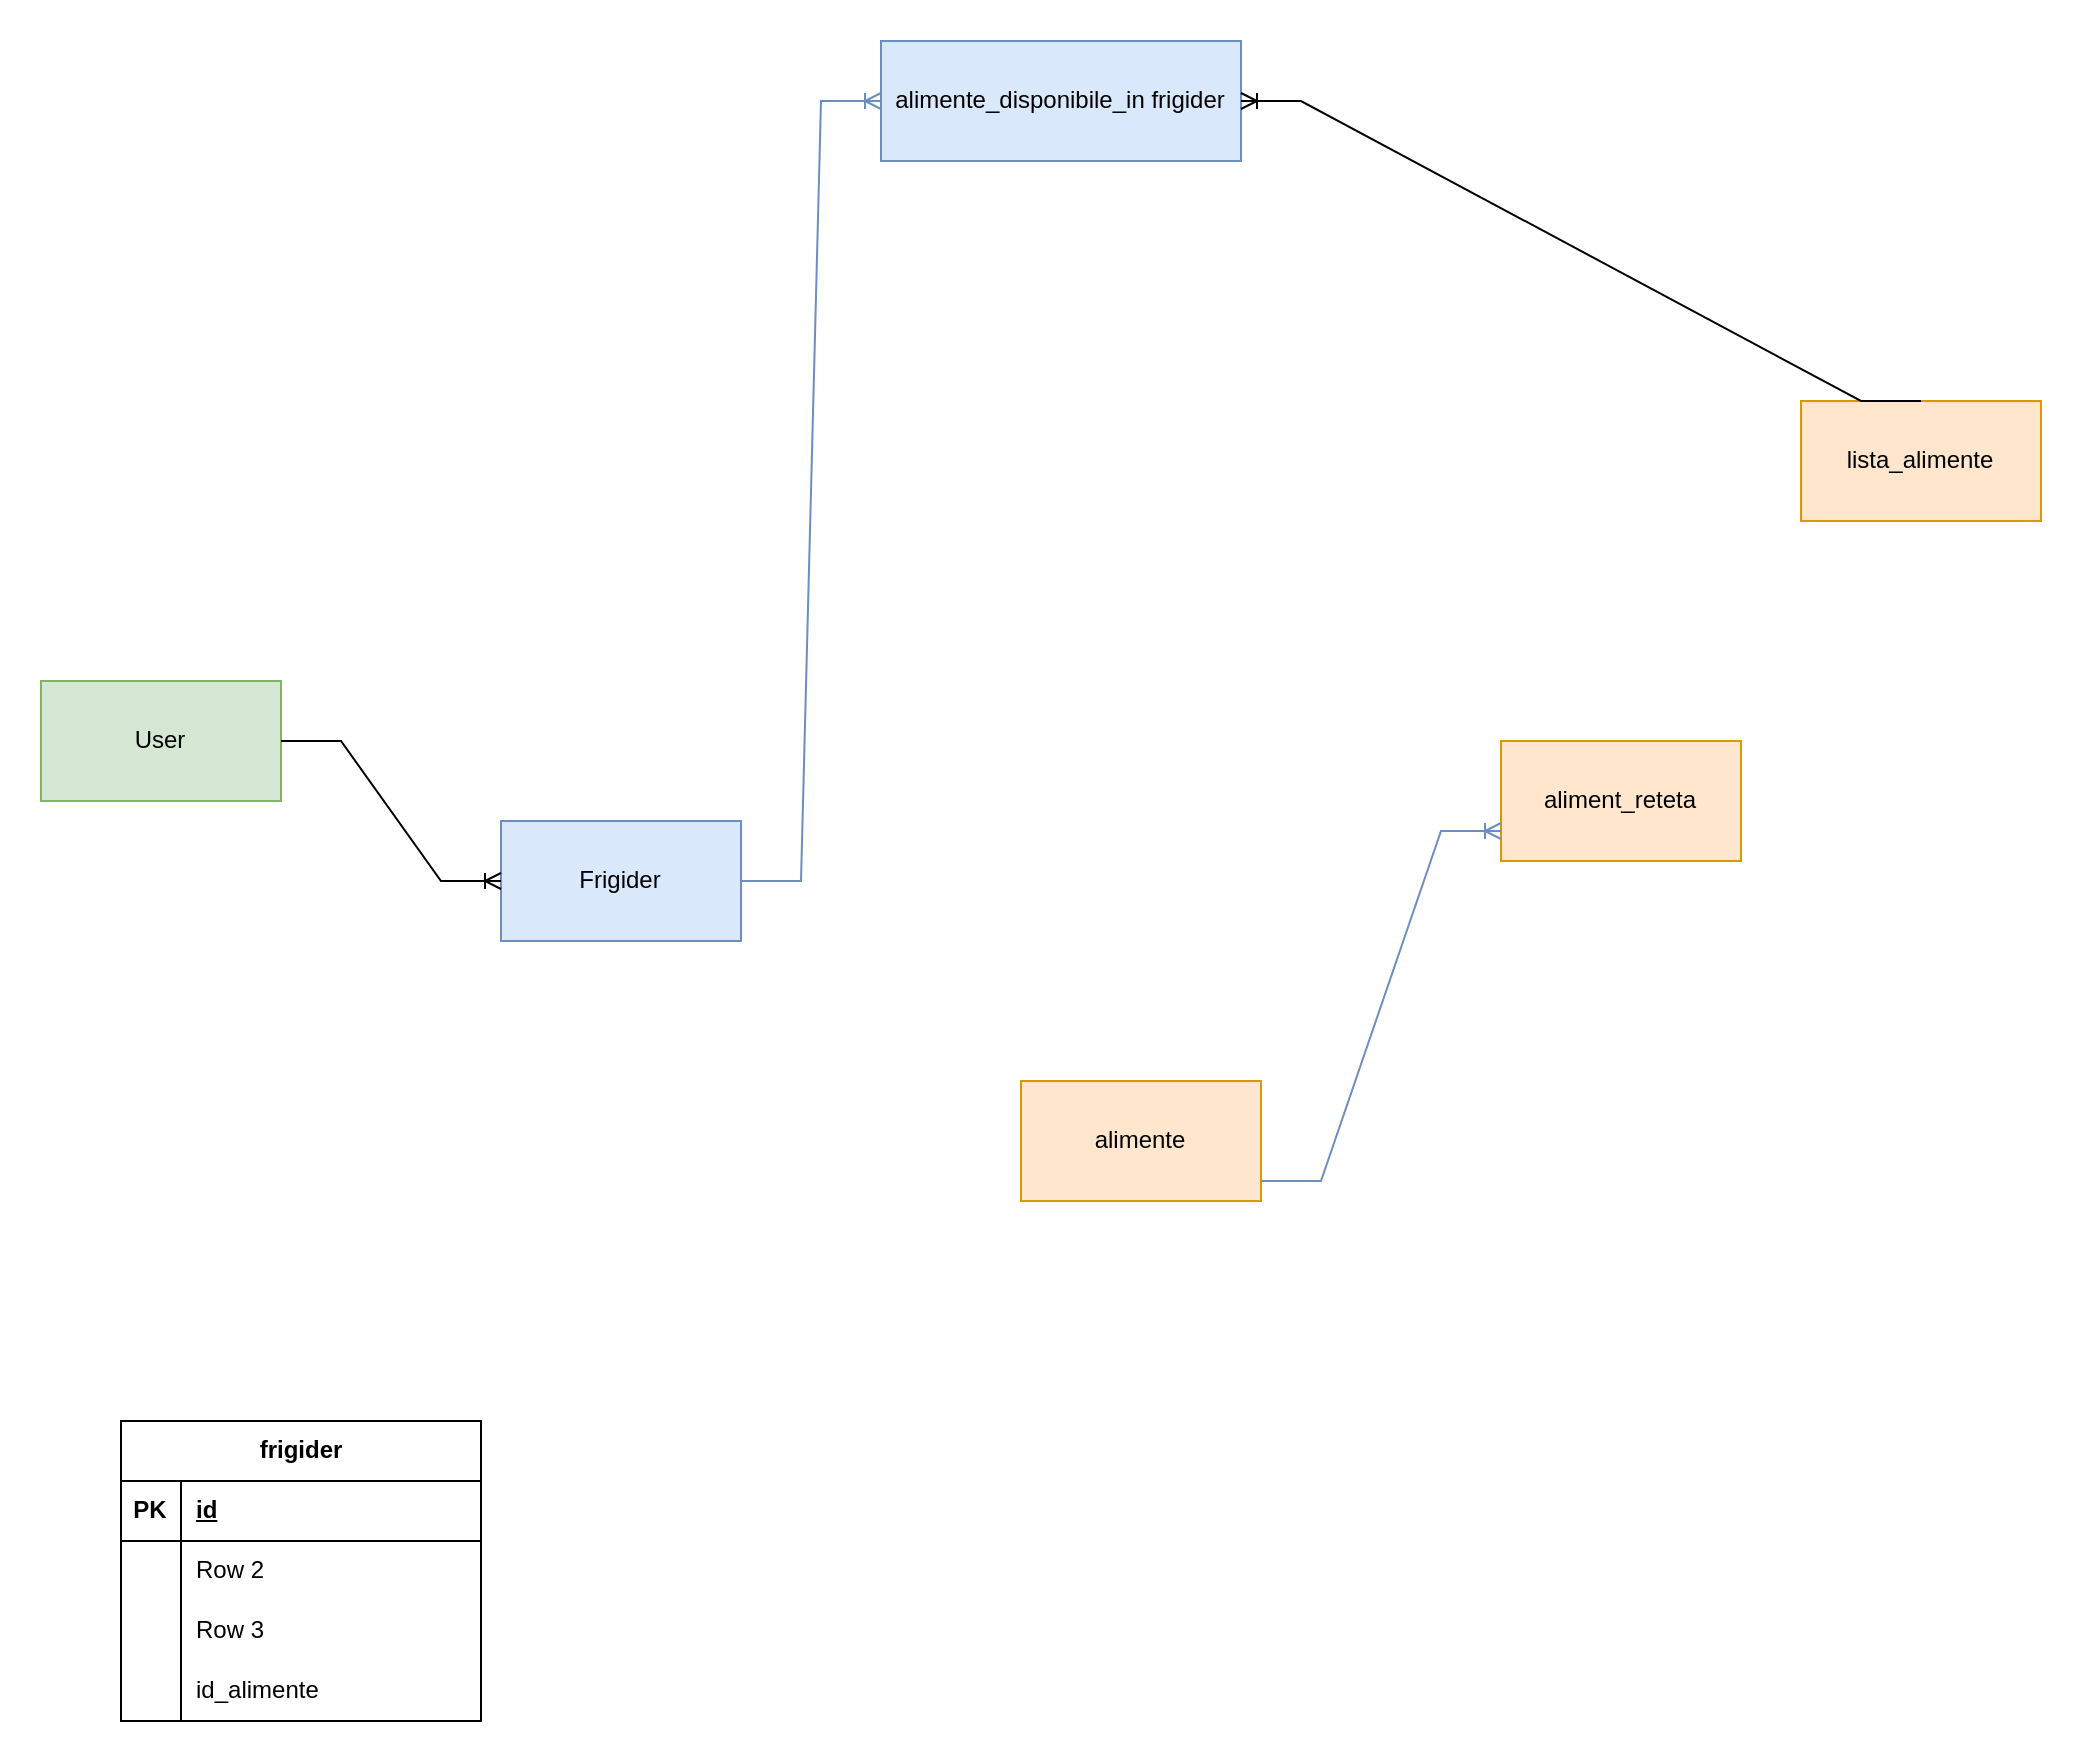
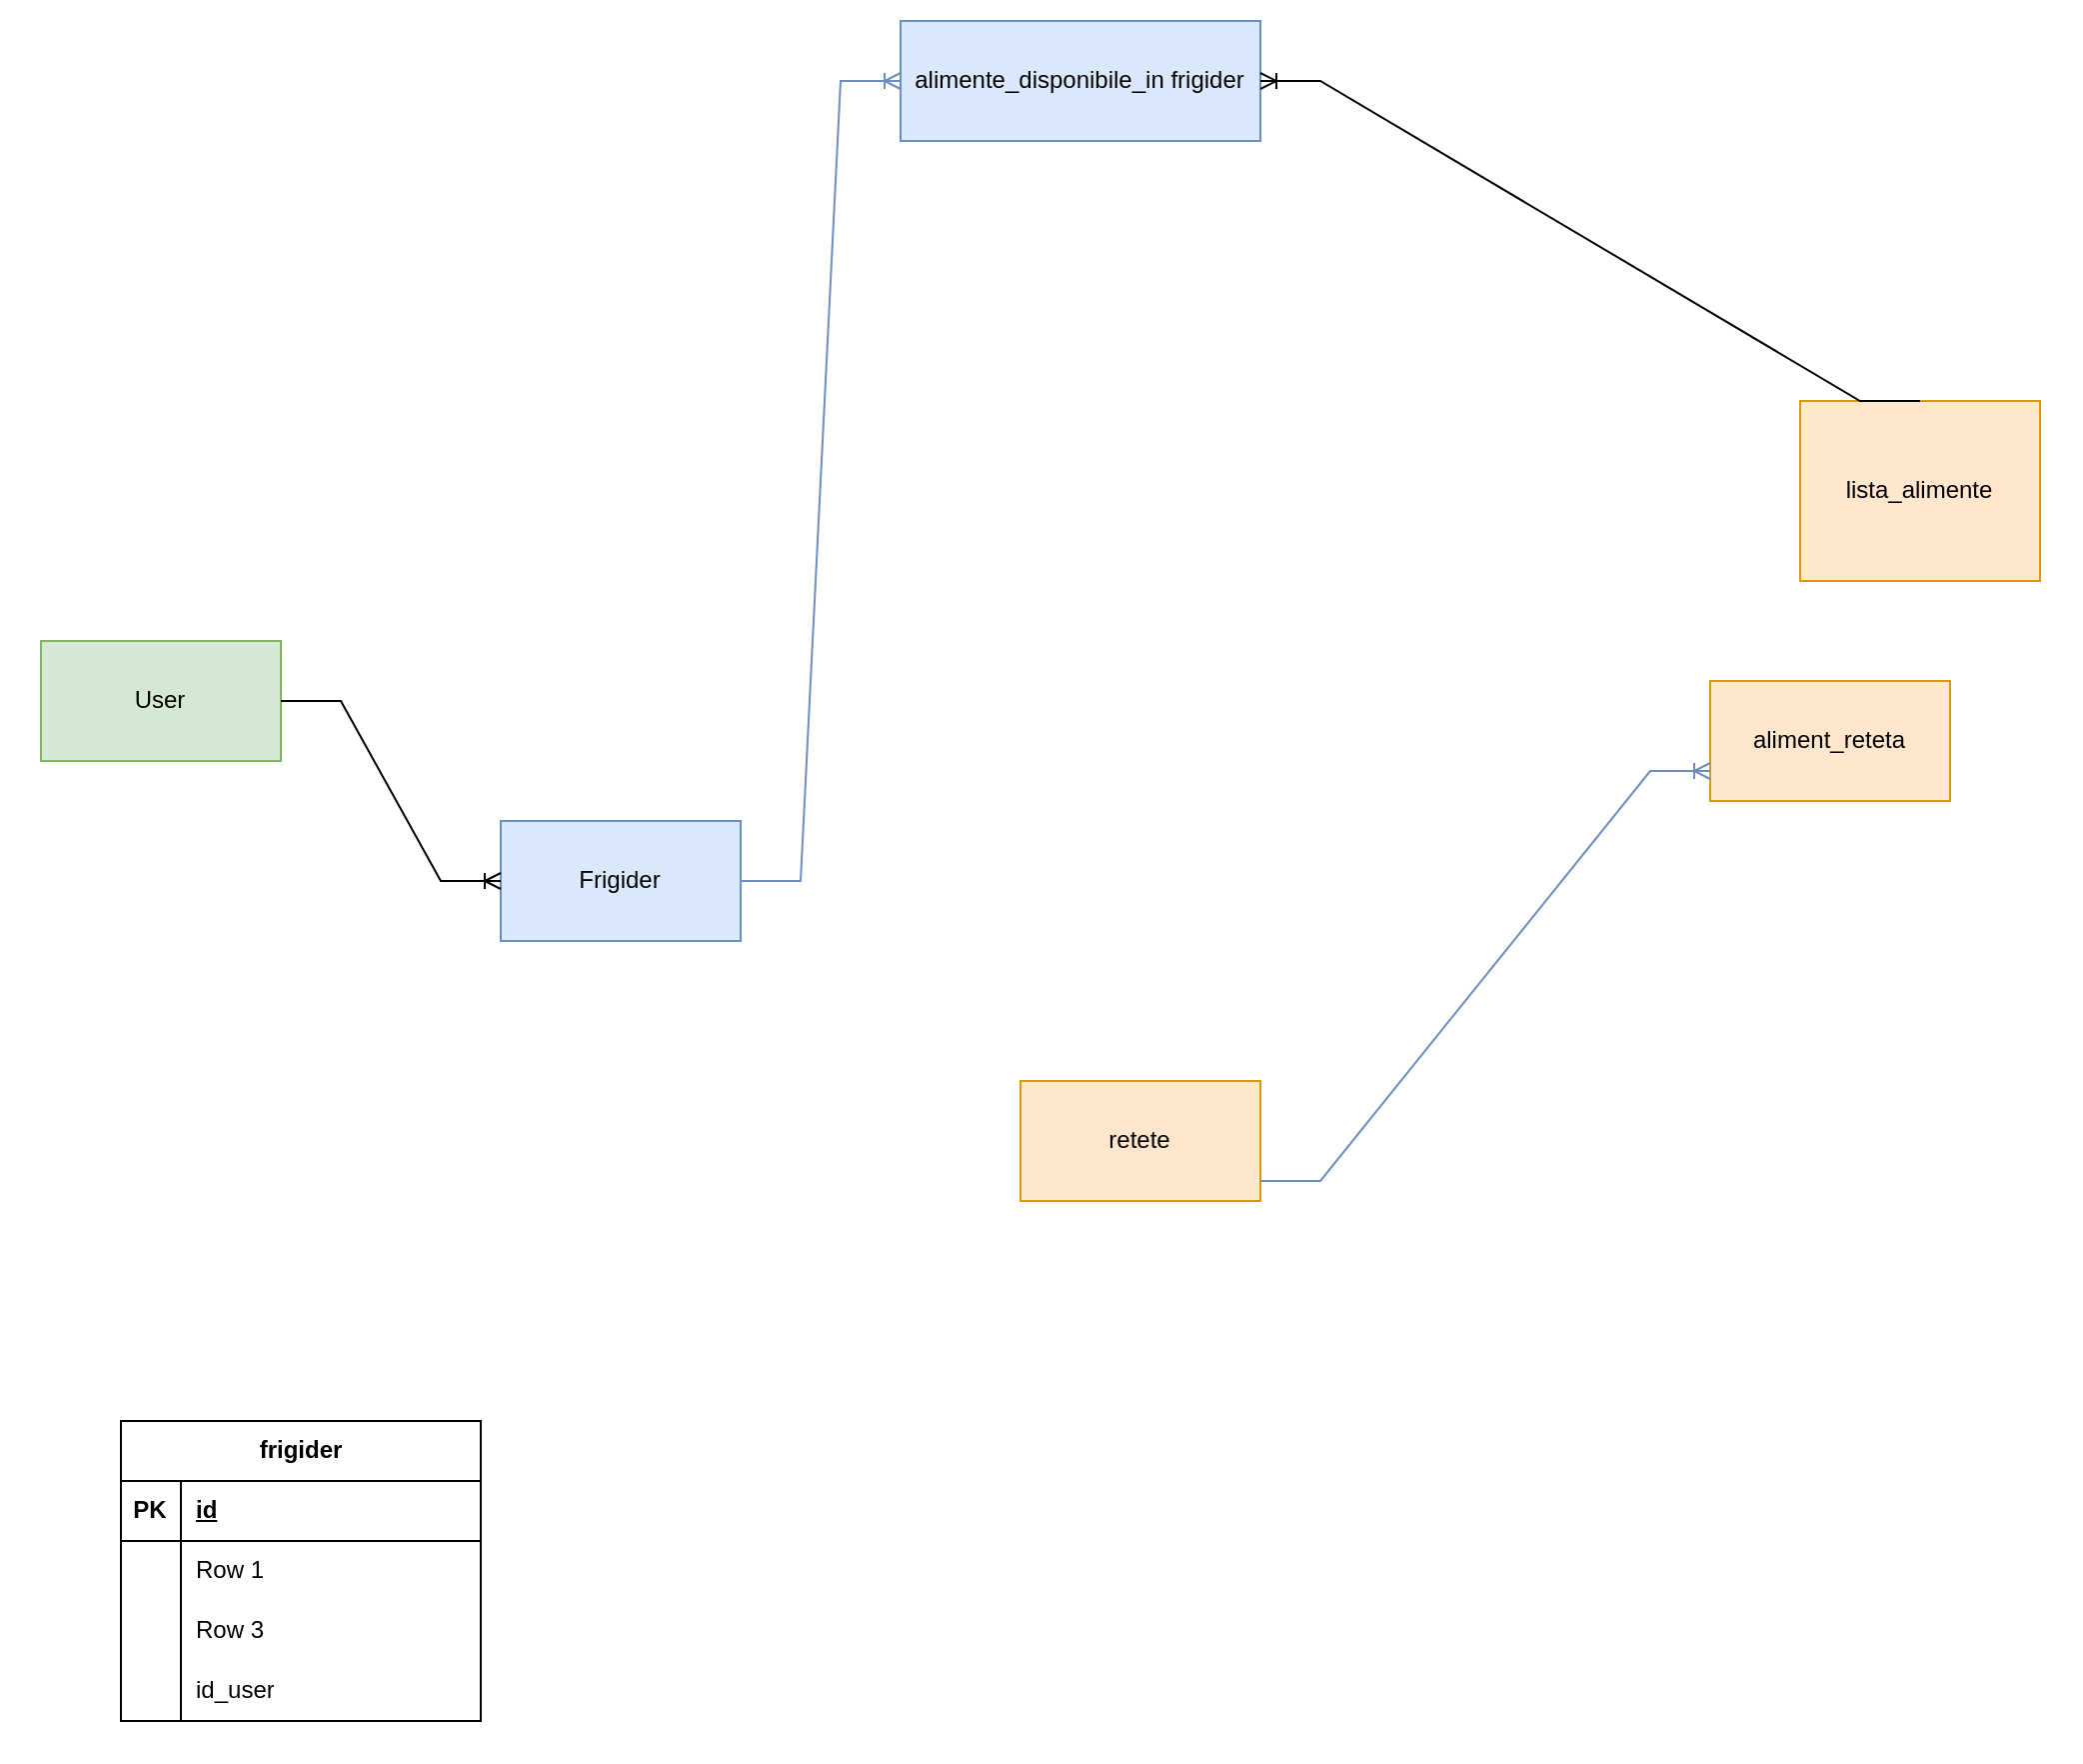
  <mxCell id="0" />
  <mxCell id="1" parent="0" />
- <mxCell id="2" value="User" style="rounded=0;whiteSpace=wrap;html=1;fillColor=#d5e8d4;strokeColor=#82b366;" vertex="1" parent="1"><mxGeometry x="20" y="340" width="120" height="60" as="geometry" /></mxCell>
+ <mxCell id="2" value="User" style="rounded=0;whiteSpace=wrap;html=1;fillColor=#d5e8d4;strokeColor=#82b366;" vertex="1" parent="1"><mxGeometry x="20" y="320" width="120" height="60" as="geometry" /></mxCell>
  <mxCell id="3" value="Frigider" style="rounded=0;whiteSpace=wrap;html=1;fillColor=#dae8fc;strokeColor=#6c8ebf;" vertex="1" parent="1"><mxGeometry x="250" y="410" width="120" height="60" as="geometry" /></mxCell>
- <mxCell id="4" value="alimente_disponibile_in frigider" style="rounded=0;whiteSpace=wrap;html=1;fillColor=#dae8fc;strokeColor=#6c8ebf;" vertex="1" parent="1"><mxGeometry x="440" y="20" width="180" height="60" as="geometry" /></mxCell>
- <mxCell id="5" value="alimente" style="rounded=0;whiteSpace=wrap;html=1;fillColor=#ffe6cc;strokeColor=#d79b00;" vertex="1" parent="1"><mxGeometry x="510" y="540" width="120" height="60" as="geometry" /></mxCell>
+ <mxCell id="4" value="alimente_disponibile_in frigider" style="rounded=0;whiteSpace=wrap;html=1;fillColor=#dae8fc;strokeColor=#6c8ebf;" vertex="1" parent="1"><mxGeometry x="450" y="10" width="180" height="60" as="geometry" /></mxCell>
+ <mxCell id="5" value="retete" style="rounded=0;whiteSpace=wrap;html=1;fillColor=#ffe6cc;strokeColor=#d79b00;" vertex="1" parent="1"><mxGeometry x="510" y="540" width="120" height="60" as="geometry" /></mxCell>
  <mxCell id="6" value="" style="edgeStyle=entityRelationEdgeStyle;fontSize=12;html=1;endArrow=ERoneToMany;rounded=0;exitX=1;exitY=0.5;exitDx=0;exitDy=0;" edge="1" parent="1" source="2" target="3"><mxGeometry width="100" height="100" relative="1" as="geometry"><mxPoint x="270" y="680" as="sourcePoint" /><mxPoint x="370" y="580" as="targetPoint" /></mxGeometry></mxCell>
  <mxCell id="7" value="" style="edgeStyle=entityRelationEdgeStyle;fontSize=12;html=1;endArrow=ERoneToMany;rounded=0;exitX=1;exitY=0.5;exitDx=0;exitDy=0;entryX=0;entryY=0.5;entryDx=0;entryDy=0;fillColor=#dae8fc;strokeColor=#6c8ebf;" edge="1" parent="1" source="3" target="4"><mxGeometry width="100" height="100" relative="1" as="geometry"><mxPoint x="270" y="680" as="sourcePoint" /><mxPoint x="370" y="580" as="targetPoint" /></mxGeometry></mxCell>
- <mxCell id="8" value="aliment_reteta" style="rounded=0;whiteSpace=wrap;html=1;fillColor=#ffe6cc;strokeColor=#d79b00;" vertex="1" parent="1"><mxGeometry x="750" y="370" width="120" height="60" as="geometry" /></mxCell>
+ <mxCell id="8" value="aliment_reteta" style="rounded=0;whiteSpace=wrap;html=1;fillColor=#ffe6cc;strokeColor=#d79b00;" vertex="1" parent="1"><mxGeometry x="855" y="340" width="120" height="60" as="geometry" /></mxCell>
  <mxCell id="9" value="" style="edgeStyle=entityRelationEdgeStyle;fontSize=12;html=1;endArrow=ERoneToMany;rounded=0;exitX=1;exitY=0.5;exitDx=0;exitDy=0;entryX=0;entryY=0.75;entryDx=0;entryDy=0;fillColor=#dae8fc;strokeColor=#6c8ebf;" edge="1" parent="1" target="8"><mxGeometry width="100" height="100" relative="1" as="geometry"><mxPoint x="630" y="590" as="sourcePoint" /><mxPoint x="810" y="450" as="targetPoint" /></mxGeometry></mxCell>
- <mxCell id="10" value="lista_alimente" style="rounded=0;whiteSpace=wrap;html=1;fillColor=#ffe6cc;strokeColor=#d79b00;" vertex="1" parent="1"><mxGeometry x="900" y="200" width="120" height="60" as="geometry" /></mxCell>
+ <mxCell id="10" value="lista_alimente" style="rounded=0;whiteSpace=wrap;html=1;fillColor=#ffe6cc;strokeColor=#d79b00;" vertex="1" parent="1"><mxGeometry x="900" y="200" width="120" height="90" as="geometry" /></mxCell>
  <mxCell id="11" value="" style="edgeStyle=entityRelationEdgeStyle;fontSize=12;html=1;endArrow=ERoneToMany;rounded=0;exitX=0.5;exitY=0;exitDx=0;exitDy=0;entryX=1;entryY=0.5;entryDx=0;entryDy=0;" edge="1" parent="1" source="10" target="4"><mxGeometry width="100" height="100" relative="1" as="geometry"><mxPoint x="360" y="290" as="sourcePoint" /><mxPoint x="460" y="190" as="targetPoint" /></mxGeometry></mxCell>
  <mxCell id="12" value="frigider" style="shape=table;startSize=30;container=1;collapsible=1;childLayout=tableLayout;fixedRows=1;rowLines=0;fontStyle=1;align=center;resizeLast=1;html=1;" vertex="1" parent="1"><mxGeometry x="60" y="710" width="180" height="150" as="geometry" /></mxCell>
  <mxCell id="13" value="" style="shape=tableRow;horizontal=0;startSize=0;swimlaneHead=0;swimlaneBody=0;fillColor=none;collapsible=0;dropTarget=0;points=[[0,0.5],[1,0.5]];portConstraint=eastwest;top=0;left=0;right=0;bottom=1;" vertex="1" parent="12"><mxGeometry y="30" width="180" height="30" as="geometry" /></mxCell>
  <mxCell id="14" value="PK" style="shape=partialRectangle;connectable=0;fillColor=none;top=0;left=0;bottom=0;right=0;fontStyle=1;overflow=hidden;whiteSpace=wrap;html=1;" vertex="1" parent="13"><mxGeometry width="30" height="30" as="geometry"><mxRectangle width="30" height="30" as="alternateBounds" /></mxGeometry></mxCell>
  <mxCell id="15" value="id" style="shape=partialRectangle;connectable=0;fillColor=none;top=0;left=0;bottom=0;right=0;align=left;spacingLeft=6;fontStyle=5;overflow=hidden;whiteSpace=wrap;html=1;" vertex="1" parent="13"><mxGeometry x="30" width="150" height="30" as="geometry"><mxRectangle width="150" height="30" as="alternateBounds" /></mxGeometry></mxCell>
  <mxCell id="16" value="" style="shape=tableRow;horizontal=0;startSize=0;swimlaneHead=0;swimlaneBody=0;fillColor=none;collapsible=0;dropTarget=0;points=[[0,0.5],[1,0.5]];portConstraint=eastwest;top=0;left=0;right=0;bottom=0;" vertex="1" parent="12"><mxGeometry y="60" width="180" height="30" as="geometry" /></mxCell>
  <mxCell id="17" value="" style="shape=partialRectangle;connectable=0;fillColor=none;top=0;left=0;bottom=0;right=0;editable=1;overflow=hidden;whiteSpace=wrap;html=1;" vertex="1" parent="16"><mxGeometry width="30" height="30" as="geometry"><mxRectangle width="30" height="30" as="alternateBounds" /></mxGeometry></mxCell>
- <mxCell id="18" value="Row 2" style="shape=partialRectangle;connectable=0;fillColor=none;top=0;left=0;bottom=0;right=0;align=left;spacingLeft=6;overflow=hidden;whiteSpace=wrap;html=1;" vertex="1" parent="16"><mxGeometry x="30" width="150" height="30" as="geometry"><mxRectangle width="150" height="30" as="alternateBounds" /></mxGeometry></mxCell>
+ <mxCell id="18" value="Row 1" style="shape=partialRectangle;connectable=0;fillColor=none;top=0;left=0;bottom=0;right=0;align=left;spacingLeft=6;overflow=hidden;whiteSpace=wrap;html=1;" vertex="1" parent="16"><mxGeometry x="30" width="150" height="30" as="geometry"><mxRectangle width="150" height="30" as="alternateBounds" /></mxGeometry></mxCell>
  <mxCell id="19" value="" style="shape=tableRow;horizontal=0;startSize=0;swimlaneHead=0;swimlaneBody=0;fillColor=none;collapsible=0;dropTarget=0;points=[[0,0.5],[1,0.5]];portConstraint=eastwest;top=0;left=0;right=0;bottom=0;" vertex="1" parent="12"><mxGeometry y="90" width="180" height="30" as="geometry" /></mxCell>
  <mxCell id="20" value="" style="shape=partialRectangle;connectable=0;fillColor=none;top=0;left=0;bottom=0;right=0;editable=1;overflow=hidden;whiteSpace=wrap;html=1;" vertex="1" parent="19"><mxGeometry width="30" height="30" as="geometry"><mxRectangle width="30" height="30" as="alternateBounds" /></mxGeometry></mxCell>
  <mxCell id="21" value="Row 3" style="shape=partialRectangle;connectable=0;fillColor=none;top=0;left=0;bottom=0;right=0;align=left;spacingLeft=6;overflow=hidden;whiteSpace=wrap;html=1;" vertex="1" parent="19"><mxGeometry x="30" width="150" height="30" as="geometry"><mxRectangle width="150" height="30" as="alternateBounds" /></mxGeometry></mxCell>
  <mxCell id="22" value="" style="shape=tableRow;horizontal=0;startSize=0;swimlaneHead=0;swimlaneBody=0;fillColor=none;collapsible=0;dropTarget=0;points=[[0,0.5],[1,0.5]];portConstraint=eastwest;top=0;left=0;right=0;bottom=0;" vertex="1" parent="12"><mxGeometry y="120" width="180" height="30" as="geometry" /></mxCell>
  <mxCell id="23" value="" style="shape=partialRectangle;connectable=0;fillColor=none;top=0;left=0;bottom=0;right=0;editable=1;overflow=hidden;whiteSpace=wrap;html=1;" vertex="1" parent="22"><mxGeometry width="30" height="30" as="geometry"><mxRectangle width="30" height="30" as="alternateBounds" /></mxGeometry></mxCell>
- <mxCell id="24" value="id_alimente" style="shape=partialRectangle;connectable=0;fillColor=none;top=0;left=0;bottom=0;right=0;align=left;spacingLeft=6;overflow=hidden;whiteSpace=wrap;html=1;" vertex="1" parent="22"><mxGeometry x="30" width="150" height="30" as="geometry"><mxRectangle width="150" height="30" as="alternateBounds" /></mxGeometry></mxCell>
+ <mxCell id="24" value="id_user" style="shape=partialRectangle;connectable=0;fillColor=none;top=0;left=0;bottom=0;right=0;align=left;spacingLeft=6;overflow=hidden;whiteSpace=wrap;html=1;" vertex="1" parent="22"><mxGeometry x="30" width="150" height="30" as="geometry"><mxRectangle width="150" height="30" as="alternateBounds" /></mxGeometry></mxCell>
